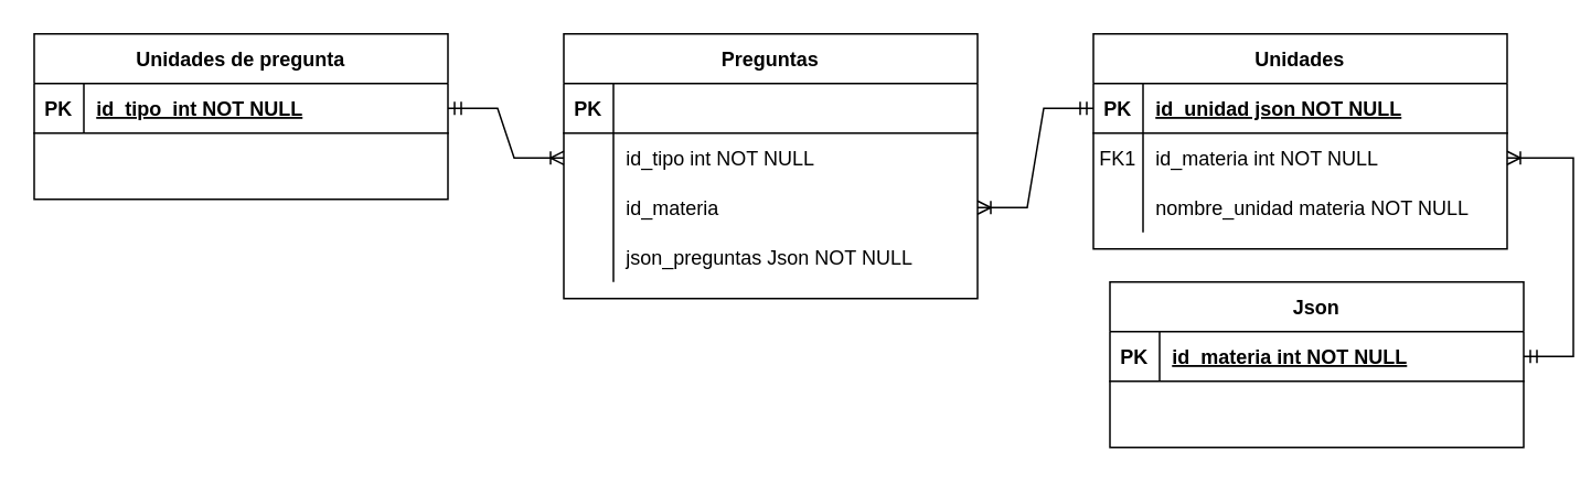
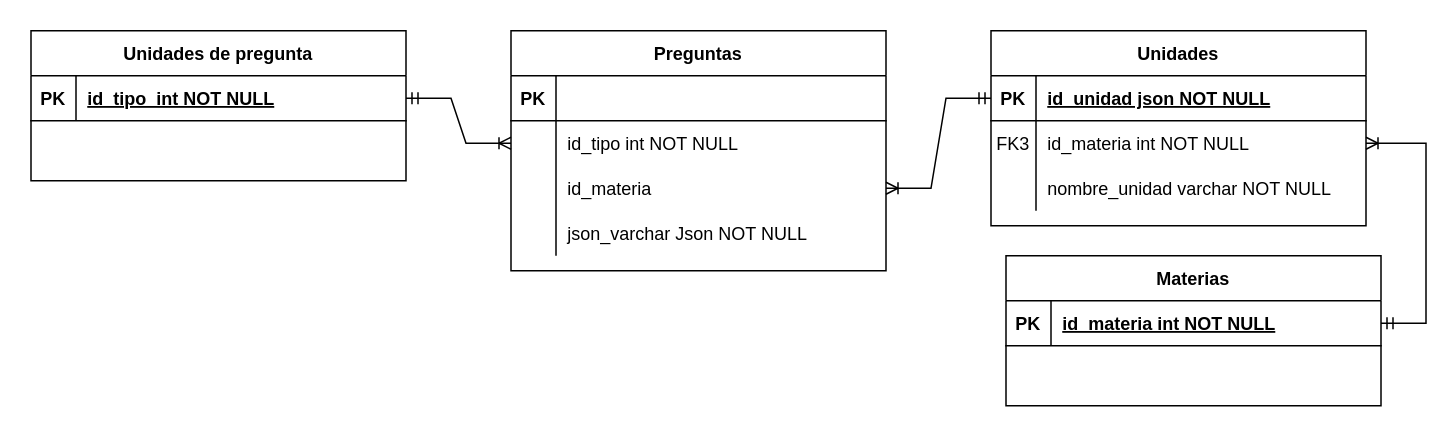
  <mxCell id="0" />
  <mxCell id="1" parent="0" />
  <mxCell id="2" value="Preguntas" style="shape=table;startSize=30;container=1;collapsible=1;childLayout=tableLayout;fixedRows=1;rowLines=0;fontStyle=1;align=center;resizeLast=1;" vertex="1" parent="1"><mxGeometry x="340" y="20" width="250" height="160" as="geometry" /></mxCell>
  <mxCell id="3" value="" style="shape=partialRectangle;collapsible=0;dropTarget=0;pointerEvents=0;fillColor=none;points=[[0,0.5],[1,0.5]];portConstraint=eastwest;top=0;left=0;right=0;bottom=1;" vertex="1" parent="2"><mxGeometry y="30" width="250" height="30" as="geometry" /></mxCell>
  <mxCell id="4" value="PK" style="shape=partialRectangle;overflow=hidden;connectable=0;fillColor=none;top=0;left=0;bottom=0;right=0;fontStyle=1;" vertex="1" parent="3"><mxGeometry width="30" height="30" as="geometry"><mxRectangle width="30" height="30" as="alternateBounds" /></mxGeometry></mxCell>
  <mxCell id="5" value="" style="shape=partialRectangle;collapsible=0;dropTarget=0;pointerEvents=0;fillColor=none;points=[[0,0.5],[1,0.5]];portConstraint=eastwest;top=0;left=0;right=0;bottom=0;" vertex="1" parent="2"><mxGeometry y="60" width="250" height="30" as="geometry" /></mxCell>
  <mxCell id="6" value="id_tipo int NOT NULL" style="shape=partialRectangle;overflow=hidden;connectable=0;fillColor=none;top=0;left=0;bottom=0;right=0;align=left;spacingLeft=6;" vertex="1" parent="5"><mxGeometry x="30" width="220" height="30" as="geometry"><mxRectangle width="220" height="30" as="alternateBounds" /></mxGeometry></mxCell>
  <mxCell id="7" style="shape=partialRectangle;collapsible=0;dropTarget=0;pointerEvents=0;fillColor=none;points=[[0,0.5],[1,0.5]];portConstraint=eastwest;top=0;left=0;right=0;bottom=0;" vertex="1" parent="2"><mxGeometry y="90" width="250" height="30" as="geometry" /></mxCell>
  <mxCell id="8" value="id_materia" style="shape=partialRectangle;overflow=hidden;connectable=0;fillColor=none;top=0;left=0;bottom=0;right=0;align=left;spacingLeft=6;" vertex="1" parent="7"><mxGeometry x="30" width="220" height="30" as="geometry"><mxRectangle width="220" height="30" as="alternateBounds" /></mxGeometry></mxCell>
  <mxCell id="9" value="" style="shape=partialRectangle;collapsible=0;dropTarget=0;pointerEvents=0;fillColor=none;points=[[0,0.5],[1,0.5]];portConstraint=eastwest;top=0;left=0;right=0;bottom=0;" vertex="1" parent="2"><mxGeometry y="120" width="250" height="30" as="geometry" /></mxCell>
  <mxCell id="10" value="" style="shape=partialRectangle;overflow=hidden;connectable=0;fillColor=none;top=0;left=0;bottom=0;right=0;" vertex="1" parent="9"><mxGeometry width="30" height="30" as="geometry"><mxRectangle width="30" height="30" as="alternateBounds" /></mxGeometry></mxCell>
- <mxCell id="11" value="json_preguntas Json NOT NULL" style="shape=partialRectangle;overflow=hidden;connectable=0;fillColor=none;top=0;left=0;bottom=0;right=0;align=left;spacingLeft=6;" vertex="1" parent="9"><mxGeometry x="30" width="220" height="30" as="geometry"><mxRectangle width="220" height="30" as="alternateBounds" /></mxGeometry></mxCell>
+ <mxCell id="11" value="json_varchar Json NOT NULL" style="shape=partialRectangle;overflow=hidden;connectable=0;fillColor=none;top=0;left=0;bottom=0;right=0;align=left;spacingLeft=6;" vertex="1" parent="9"><mxGeometry x="30" width="220" height="30" as="geometry"><mxRectangle width="220" height="30" as="alternateBounds" /></mxGeometry></mxCell>
  <mxCell id="12" value="Unidades" style="shape=table;startSize=30;container=1;collapsible=1;childLayout=tableLayout;fixedRows=1;rowLines=0;fontStyle=1;align=center;resizeLast=1;" vertex="1" parent="1"><mxGeometry x="660" y="20" width="250" height="130" as="geometry" /></mxCell>
  <mxCell id="13" value="" style="shape=partialRectangle;collapsible=0;dropTarget=0;pointerEvents=0;fillColor=none;points=[[0,0.5],[1,0.5]];portConstraint=eastwest;top=0;left=0;right=0;bottom=1;" vertex="1" parent="12"><mxGeometry y="30" width="250" height="30" as="geometry" /></mxCell>
  <mxCell id="14" value="PK" style="shape=partialRectangle;overflow=hidden;connectable=0;fillColor=none;top=0;left=0;bottom=0;right=0;fontStyle=1;" vertex="1" parent="13"><mxGeometry width="30" height="30" as="geometry"><mxRectangle width="30" height="30" as="alternateBounds" /></mxGeometry></mxCell>
  <mxCell id="15" value="id_unidad json NOT NULL " style="shape=partialRectangle;overflow=hidden;connectable=0;fillColor=none;top=0;left=0;bottom=0;right=0;align=left;spacingLeft=6;fontStyle=5;" vertex="1" parent="13"><mxGeometry x="30" width="220" height="30" as="geometry"><mxRectangle width="220" height="30" as="alternateBounds" /></mxGeometry></mxCell>
  <mxCell id="16" style="shape=partialRectangle;collapsible=0;dropTarget=0;pointerEvents=0;fillColor=none;points=[[0,0.5],[1,0.5]];portConstraint=eastwest;top=0;left=0;right=0;bottom=0;" vertex="1" parent="12"><mxGeometry y="60" width="250" height="30" as="geometry" /></mxCell>
- <mxCell id="17" value="FK1" style="shape=partialRectangle;overflow=hidden;connectable=0;fillColor=none;top=0;left=0;bottom=0;right=0;" vertex="1" parent="16"><mxGeometry width="30" height="30" as="geometry"><mxRectangle width="30" height="30" as="alternateBounds" /></mxGeometry></mxCell>
+ <mxCell id="17" value="FK3" style="shape=partialRectangle;overflow=hidden;connectable=0;fillColor=none;top=0;left=0;bottom=0;right=0;" vertex="1" parent="16"><mxGeometry width="30" height="30" as="geometry"><mxRectangle width="30" height="30" as="alternateBounds" /></mxGeometry></mxCell>
  <mxCell id="18" value="id_materia int NOT NULL" style="shape=partialRectangle;overflow=hidden;connectable=0;fillColor=none;top=0;left=0;bottom=0;right=0;align=left;spacingLeft=6;" vertex="1" parent="16"><mxGeometry x="30" width="220" height="30" as="geometry"><mxRectangle width="220" height="30" as="alternateBounds" /></mxGeometry></mxCell>
  <mxCell id="19" value="" style="shape=partialRectangle;collapsible=0;dropTarget=0;pointerEvents=0;fillColor=none;points=[[0,0.5],[1,0.5]];portConstraint=eastwest;top=0;left=0;right=0;bottom=0;" vertex="1" parent="12"><mxGeometry y="90" width="250" height="30" as="geometry" /></mxCell>
  <mxCell id="20" value="" style="shape=partialRectangle;overflow=hidden;connectable=0;fillColor=none;top=0;left=0;bottom=0;right=0;" vertex="1" parent="19"><mxGeometry width="30" height="30" as="geometry"><mxRectangle width="30" height="30" as="alternateBounds" /></mxGeometry></mxCell>
- <mxCell id="21" value="nombre_unidad materia NOT NULL" style="shape=partialRectangle;overflow=hidden;connectable=0;fillColor=none;top=0;left=0;bottom=0;right=0;align=left;spacingLeft=6;" vertex="1" parent="19"><mxGeometry x="30" width="220" height="30" as="geometry"><mxRectangle width="220" height="30" as="alternateBounds" /></mxGeometry></mxCell>
+ <mxCell id="21" value="nombre_unidad varchar NOT NULL" style="shape=partialRectangle;overflow=hidden;connectable=0;fillColor=none;top=0;left=0;bottom=0;right=0;align=left;spacingLeft=6;" vertex="1" parent="19"><mxGeometry x="30" width="220" height="30" as="geometry"><mxRectangle width="220" height="30" as="alternateBounds" /></mxGeometry></mxCell>
  <mxCell id="22" value="Unidades de pregunta" style="shape=table;startSize=30;container=1;collapsible=1;childLayout=tableLayout;fixedRows=1;rowLines=0;fontStyle=1;align=center;resizeLast=1;" vertex="1" parent="1"><mxGeometry x="20" y="20" width="250" height="100" as="geometry"><mxRectangle x="120" y="120" width="100" height="30" as="alternateBounds" /></mxGeometry></mxCell>
  <mxCell id="23" value="" style="shape=partialRectangle;collapsible=0;dropTarget=0;pointerEvents=0;fillColor=none;points=[[0,0.5],[1,0.5]];portConstraint=eastwest;top=0;left=0;right=0;bottom=1;" vertex="1" parent="22"><mxGeometry y="30" width="250" height="30" as="geometry" /></mxCell>
  <mxCell id="24" value="PK" style="shape=partialRectangle;overflow=hidden;connectable=0;fillColor=none;top=0;left=0;bottom=0;right=0;fontStyle=1;" vertex="1" parent="23"><mxGeometry width="30" height="30" as="geometry"><mxRectangle width="30" height="30" as="alternateBounds" /></mxGeometry></mxCell>
  <mxCell id="25" value="id_tipo  int NOT NULL" style="shape=partialRectangle;overflow=hidden;connectable=0;fillColor=none;top=0;left=0;bottom=0;right=0;align=left;spacingLeft=6;fontStyle=5;" vertex="1" parent="23"><mxGeometry x="30" width="220" height="30" as="geometry"><mxRectangle width="220" height="30" as="alternateBounds" /></mxGeometry></mxCell>
  <mxCell id="26" value="" style="shape=partialRectangle;collapsible=0;dropTarget=0;pointerEvents=0;fillColor=none;points=[[0,0.5],[1,0.5]];portConstraint=eastwest;top=0;left=0;right=0;bottom=0;" vertex="1" parent="22"><mxGeometry y="60" width="250" height="30" as="geometry" /></mxCell>
  <mxCell id="27" value="" style="shape=partialRectangle;overflow=hidden;connectable=0;fillColor=none;top=0;left=0;bottom=0;right=0;" vertex="1" parent="26"><mxGeometry width="30" height="30" as="geometry"><mxRectangle width="30" height="30" as="alternateBounds" /></mxGeometry></mxCell>
  <mxCell id="28" value="" style="edgeStyle=entityRelationEdgeStyle;fontSize=12;html=1;endArrow=ERoneToMany;startArrow=ERmandOne;rounded=0;entryX=0;entryY=0.5;entryDx=0;entryDy=0;endFill=0;" edge="1" parent="1" source="23" target="5"><mxGeometry width="100" height="100" relative="1" as="geometry"><mxPoint x="230" y="230" as="sourcePoint" /><mxPoint y="130" as="targetPoint" x="330" /></mxGeometry></mxCell>
  <mxCell id="29" value="" style="edgeStyle=entityRelationEdgeStyle;fontSize=12;html=1;endArrow=ERoneToMany;startArrow=ERmandOne;rounded=0;entryX=1;entryY=0.5;entryDx=0;entryDy=0;exitX=0;exitY=0.5;exitDx=0;exitDy=0;endFill=0;" edge="1" parent="1" source="13" target="7"><mxGeometry width="100" height="100" relative="1" as="geometry"><mxPoint x="280" y="75" as="sourcePoint" /><mxPoint x="350" y="105" as="targetPoint" /></mxGeometry></mxCell>
- <mxCell id="30" value="Json" style="shape=table;startSize=30;container=1;collapsible=1;childLayout=tableLayout;fixedRows=1;rowLines=0;fontStyle=1;align=center;resizeLast=1;" vertex="1" parent="1"><mxGeometry x="670" y="170" width="250" height="100" as="geometry" /></mxCell>
+ <mxCell id="30" value="Materias" style="shape=table;startSize=30;container=1;collapsible=1;childLayout=tableLayout;fixedRows=1;rowLines=0;fontStyle=1;align=center;resizeLast=1;" vertex="1" parent="1"><mxGeometry x="670" y="170" width="250" height="100" as="geometry" /></mxCell>
  <mxCell id="31" value="" style="shape=partialRectangle;collapsible=0;dropTarget=0;pointerEvents=0;fillColor=none;points=[[0,0.5],[1,0.5]];portConstraint=eastwest;top=0;left=0;right=0;bottom=1;" vertex="1" parent="30"><mxGeometry y="30" width="250" height="30" as="geometry" /></mxCell>
  <mxCell id="32" value="PK" style="shape=partialRectangle;overflow=hidden;connectable=0;fillColor=none;top=0;left=0;bottom=0;right=0;fontStyle=1;" vertex="1" parent="31"><mxGeometry width="30" height="30" as="geometry"><mxRectangle width="30" height="30" as="alternateBounds" /></mxGeometry></mxCell>
  <mxCell id="33" value="id_materia int NOT NULL " style="shape=partialRectangle;overflow=hidden;connectable=0;fillColor=none;top=0;left=0;bottom=0;right=0;align=left;spacingLeft=6;fontStyle=5;" vertex="1" parent="31"><mxGeometry x="30" width="220" height="30" as="geometry"><mxRectangle width="220" height="30" as="alternateBounds" /></mxGeometry></mxCell>
  <mxCell id="34" value="" style="shape=partialRectangle;collapsible=0;dropTarget=0;pointerEvents=0;fillColor=none;points=[[0,0.5],[1,0.5]];portConstraint=eastwest;top=0;left=0;right=0;bottom=0;" vertex="1" parent="30"><mxGeometry y="60" width="250" height="30" as="geometry" /></mxCell>
  <mxCell id="35" value="" style="shape=partialRectangle;overflow=hidden;connectable=0;fillColor=none;top=0;left=0;bottom=0;right=0;" vertex="1" parent="34"><mxGeometry width="30" height="30" as="geometry"><mxRectangle width="30" height="30" as="alternateBounds" /></mxGeometry></mxCell>
  <mxCell id="36" value="" style="edgeStyle=entityRelationEdgeStyle;fontSize=12;html=1;endArrow=ERoneToMany;startArrow=ERmandOne;rounded=0;entryX=1;entryY=0.5;entryDx=0;entryDy=0;endFill=0;" edge="1" parent="1" source="31" target="16"><mxGeometry width="100" height="100" relative="1" as="geometry"><mxPoint x="970" y="150" as="sourcePoint" /><mxPoint x="900" y="210" as="targetPoint" /></mxGeometry></mxCell>
